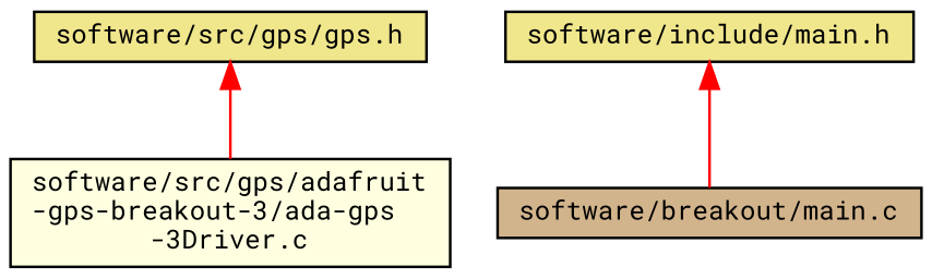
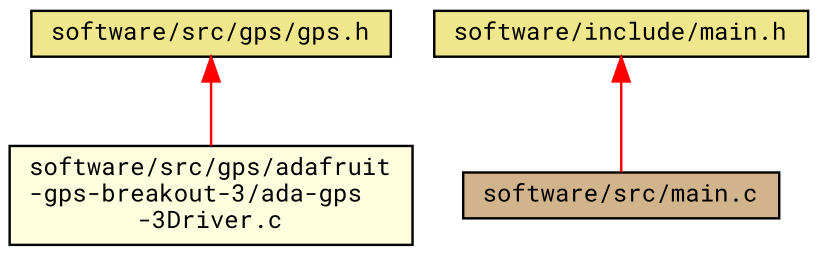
  digraph {
    fontname="Roboto Mono"
    node [color=black fillcolor=khaki fontname="Roboto Mono" fontsize=10 shape=record style=filled]
    edge [color=red dir=back fontname="Roboto Mono" fontsize=10 labelfontname=Helvetica labelfontsize=10 style=solid]
    n1 [fontcolor=black height=0.2 label="software/src/gps/gps.h" width=0.4]
    n2 [fillcolor=lightyellow height=0.2 label="software/src/gps/adafruit\l-gps-breakout-3/ada-gps\l-3Driver.c" width=0.4]
    n3 [height=0.2 label="software/include/main.h" width=0.4]
-   n4 [fillcolor=tan height=0.2 label="software/breakout/main.c" width=0.4]
+   n4 [fillcolor=tan height=0.2 label="software/src/main.c" width=0.4]
    n1 -> n2
    n3 -> n4
  }
